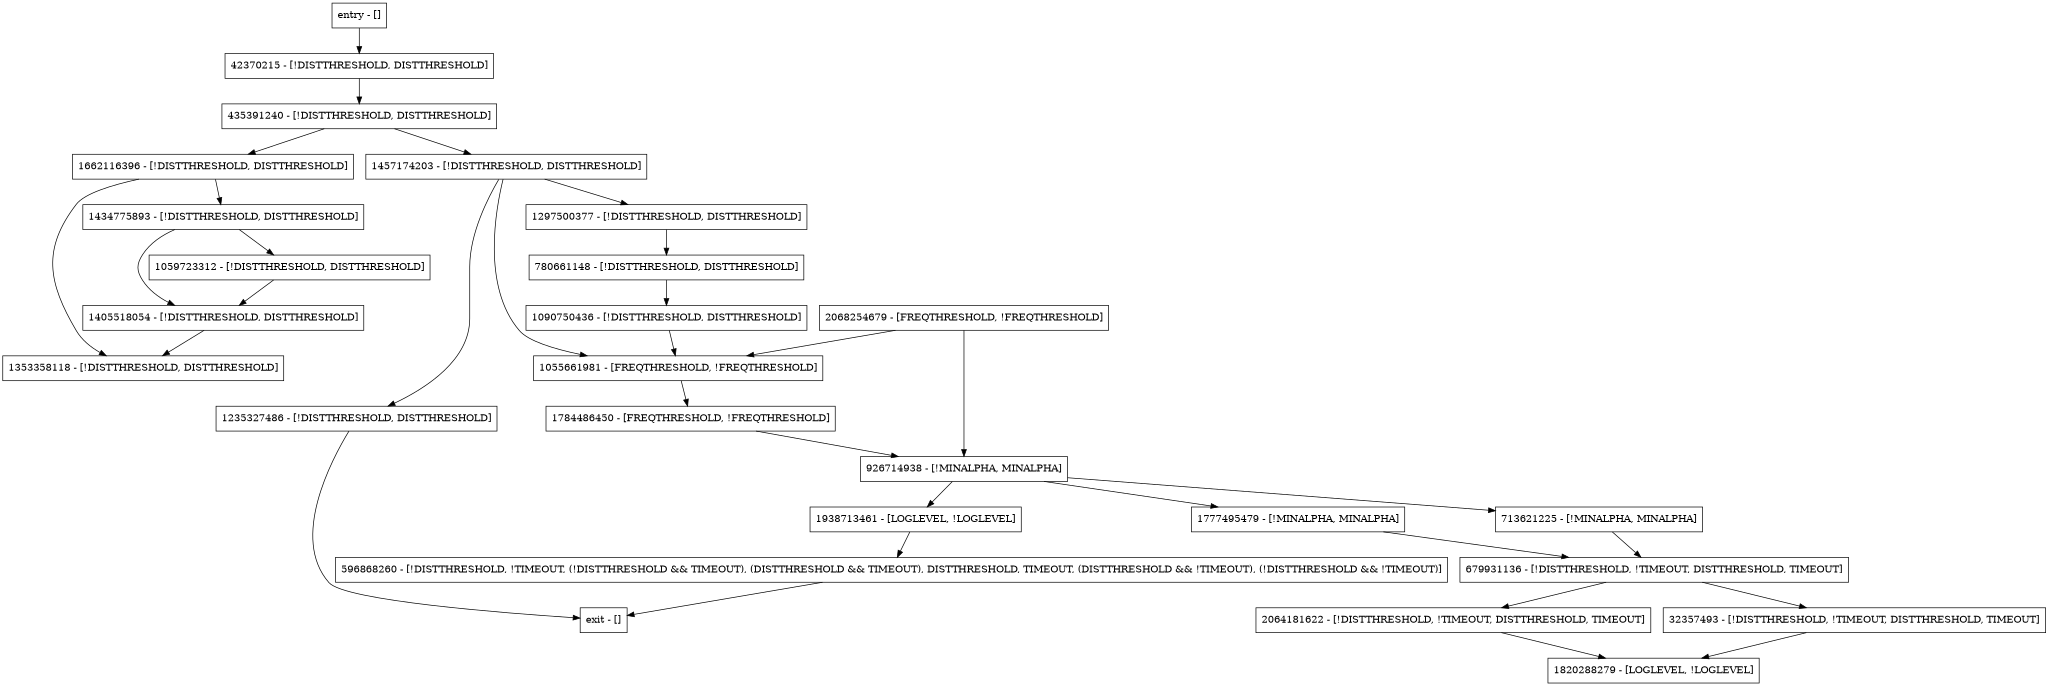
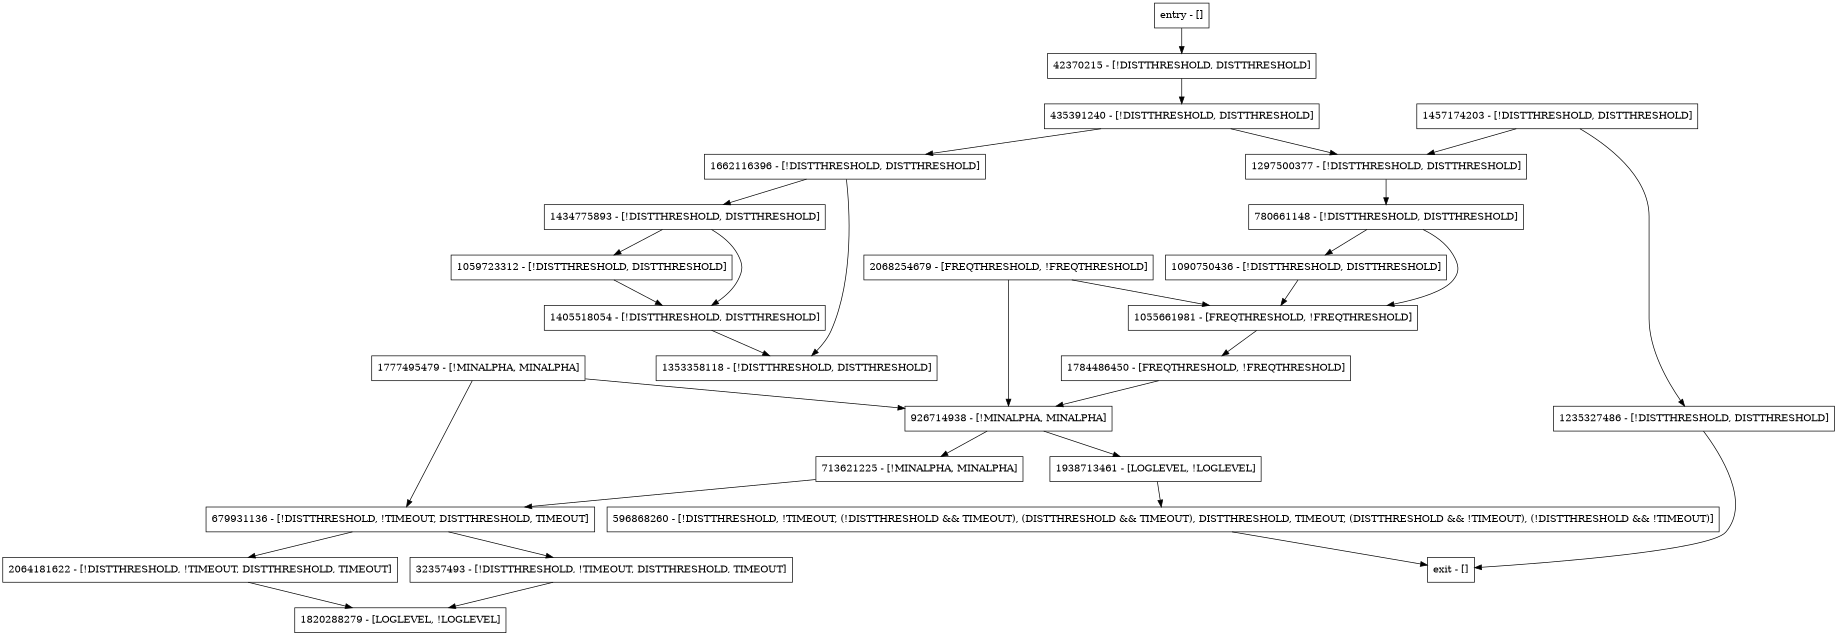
  digraph {
    node [shape=record]
    n1 [label="1055661981 - [FREQTHRESHOLD, !FREQTHRESHOLD]"]
    n2 [label="1784486450 - [FREQTHRESHOLD, !FREQTHRESHOLD]"]
    n3 [label="926714938 - [!MINALPHA, MINALPHA]"]
    n4 [label="2068254679 - [FREQTHRESHOLD, !FREQTHRESHOLD]"]
    n5 [label="1662116396 - [!DISTTHRESHOLD, DISTTHRESHOLD]"]
    n6 [label="1434775893 - [!DISTTHRESHOLD, DISTTHRESHOLD]"]
    n7 [label="1353358118 - [!DISTTHRESHOLD, DISTTHRESHOLD]"]
    n8 [label="1405518054 - [!DISTTHRESHOLD, DISTTHRESHOLD]"]
    n9 [label="1059723312 - [!DISTTHRESHOLD, DISTTHRESHOLD]"]
    n10 [label="780661148 - [!DISTTHRESHOLD, DISTTHRESHOLD]"]
    n11 [label="1090750436 - [!DISTTHRESHOLD, DISTTHRESHOLD]"]
    n12 [label="596868260 - [!DISTTHRESHOLD, !TIMEOUT, (!DISTTHRESHOLD && TIMEOUT), (DISTTHRESHOLD && TIMEOUT), DISTTHRESHOLD, TIMEOUT, (DISTTHRESHOLD && !TIMEOUT), (!DISTTHRESHOLD && !TIMEOUT)]"]
    n13 [label="exit - []"]
    n14 [label="679931136 - [!DISTTHRESHOLD, !TIMEOUT, DISTTHRESHOLD, TIMEOUT]"]
    n15 [label="32357493 - [!DISTTHRESHOLD, !TIMEOUT, DISTTHRESHOLD, TIMEOUT]"]
    n16 [label="2064181622 - [!DISTTHRESHOLD, !TIMEOUT, DISTTHRESHOLD, TIMEOUT]"]
    n17 [label="1820288279 - [LOGLEVEL, !LOGLEVEL]"]
    n18 [label="1297500377 - [!DISTTHRESHOLD, DISTTHRESHOLD]"]
    n19 [label="713621225 - [!MINALPHA, MINALPHA]"]
    n20 [label="1777495479 - [!MINALPHA, MINALPHA]"]
    n21 [label="1938713461 - [LOGLEVEL, !LOGLEVEL]"]
    n22 [label="42370215 - [!DISTTHRESHOLD, DISTTHRESHOLD]"]
    n23 [label="435391240 - [!DISTTHRESHOLD, DISTTHRESHOLD]"]
    n24 [label="1457174203 - [!DISTTHRESHOLD, DISTTHRESHOLD]"]
    n25 [label="1235327486 - [!DISTTHRESHOLD, DISTTHRESHOLD]"]
    n26 [label="entry - []"]
    n1 -> n2
    n2 -> n3
    n3 -> n19
-   n3 -> n20
+   n20 -> n3
    n3 -> n21
    n4 -> n1
    n4 -> n3
    n5 -> n6
    n5 -> n7
    n6 -> n8
    n6 -> n9
    n8 -> n7
    n9 -> n8
-   n24 -> n1
+   n10 -> n1
    n10 -> n11
    n11 -> n1
    n12 -> n13
    n14 -> n15
    n14 -> n16
    n15 -> n17
    n16 -> n17
    n18 -> n10
    n19 -> n14
    n20 -> n14
    n21 -> n12
    n22 -> n23
    n23 -> n5
-   n23 -> n24
+   n23 -> n18
    n24 -> n18
    n24 -> n25
    n25 -> n13
    n26 -> n22
  }
